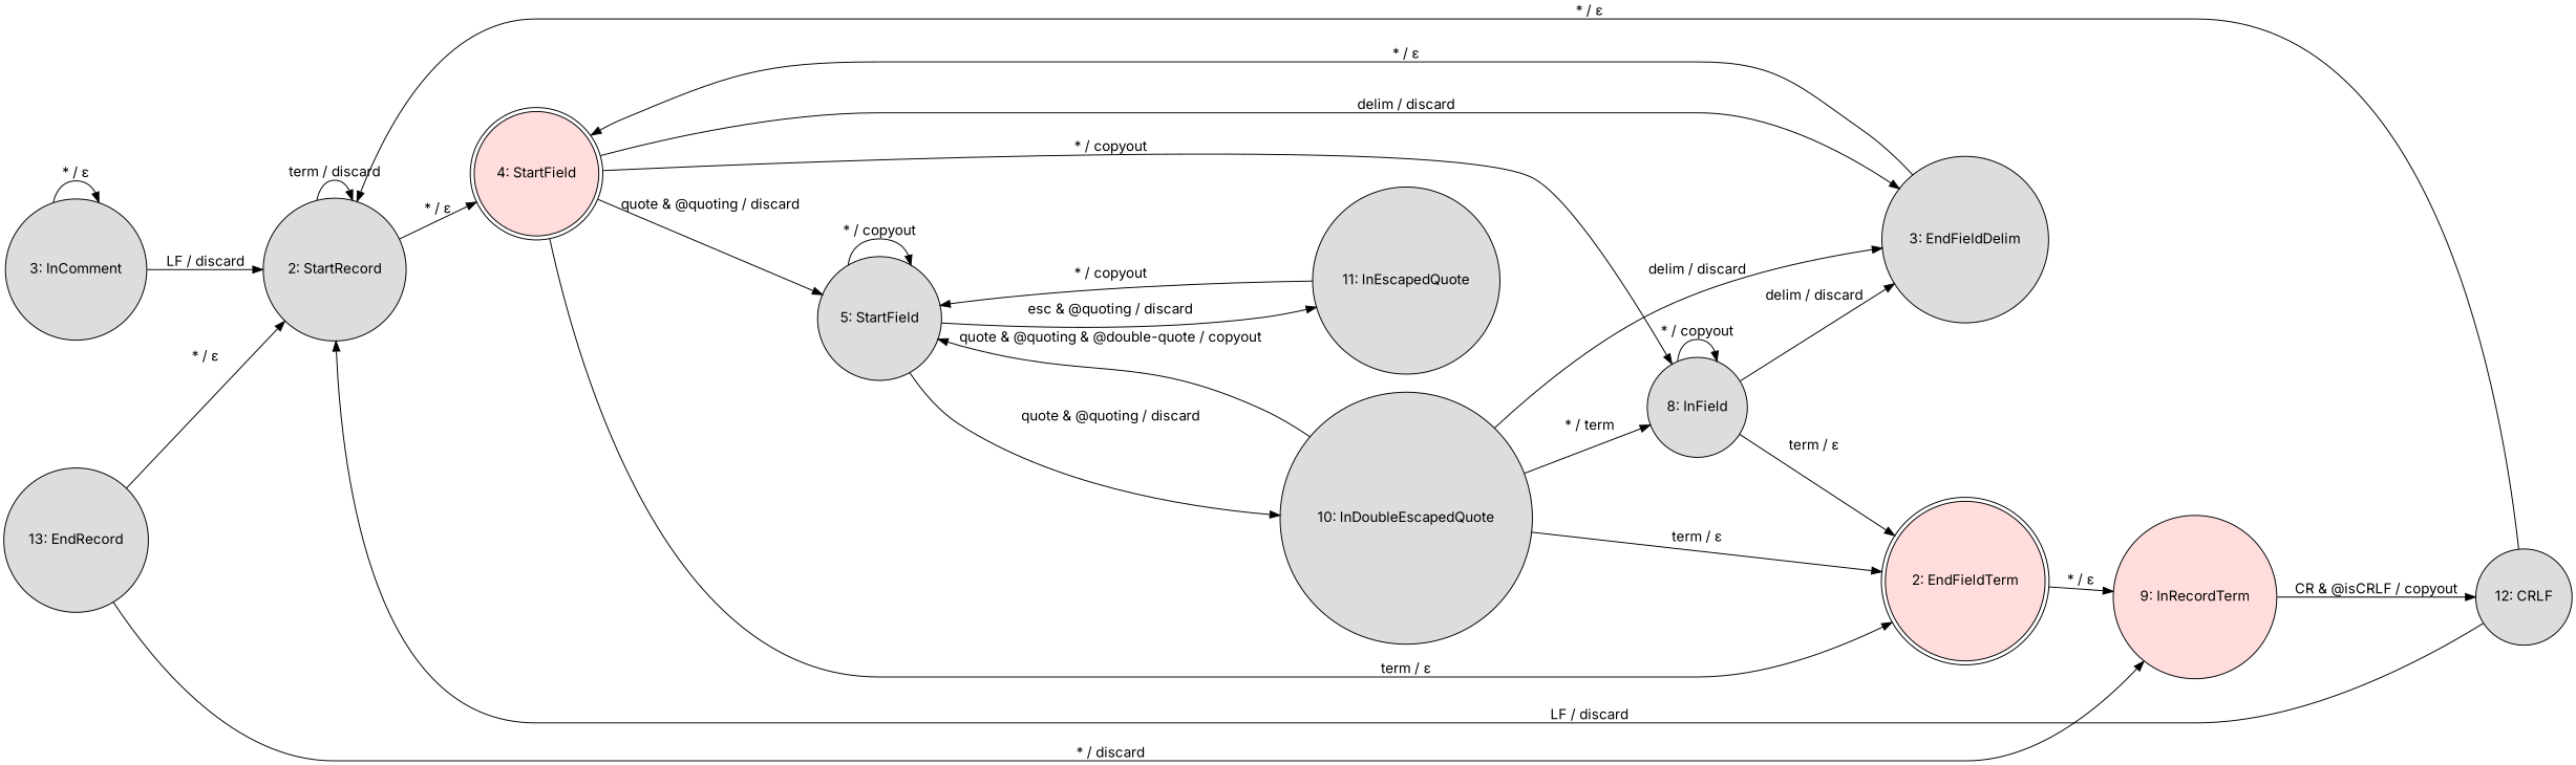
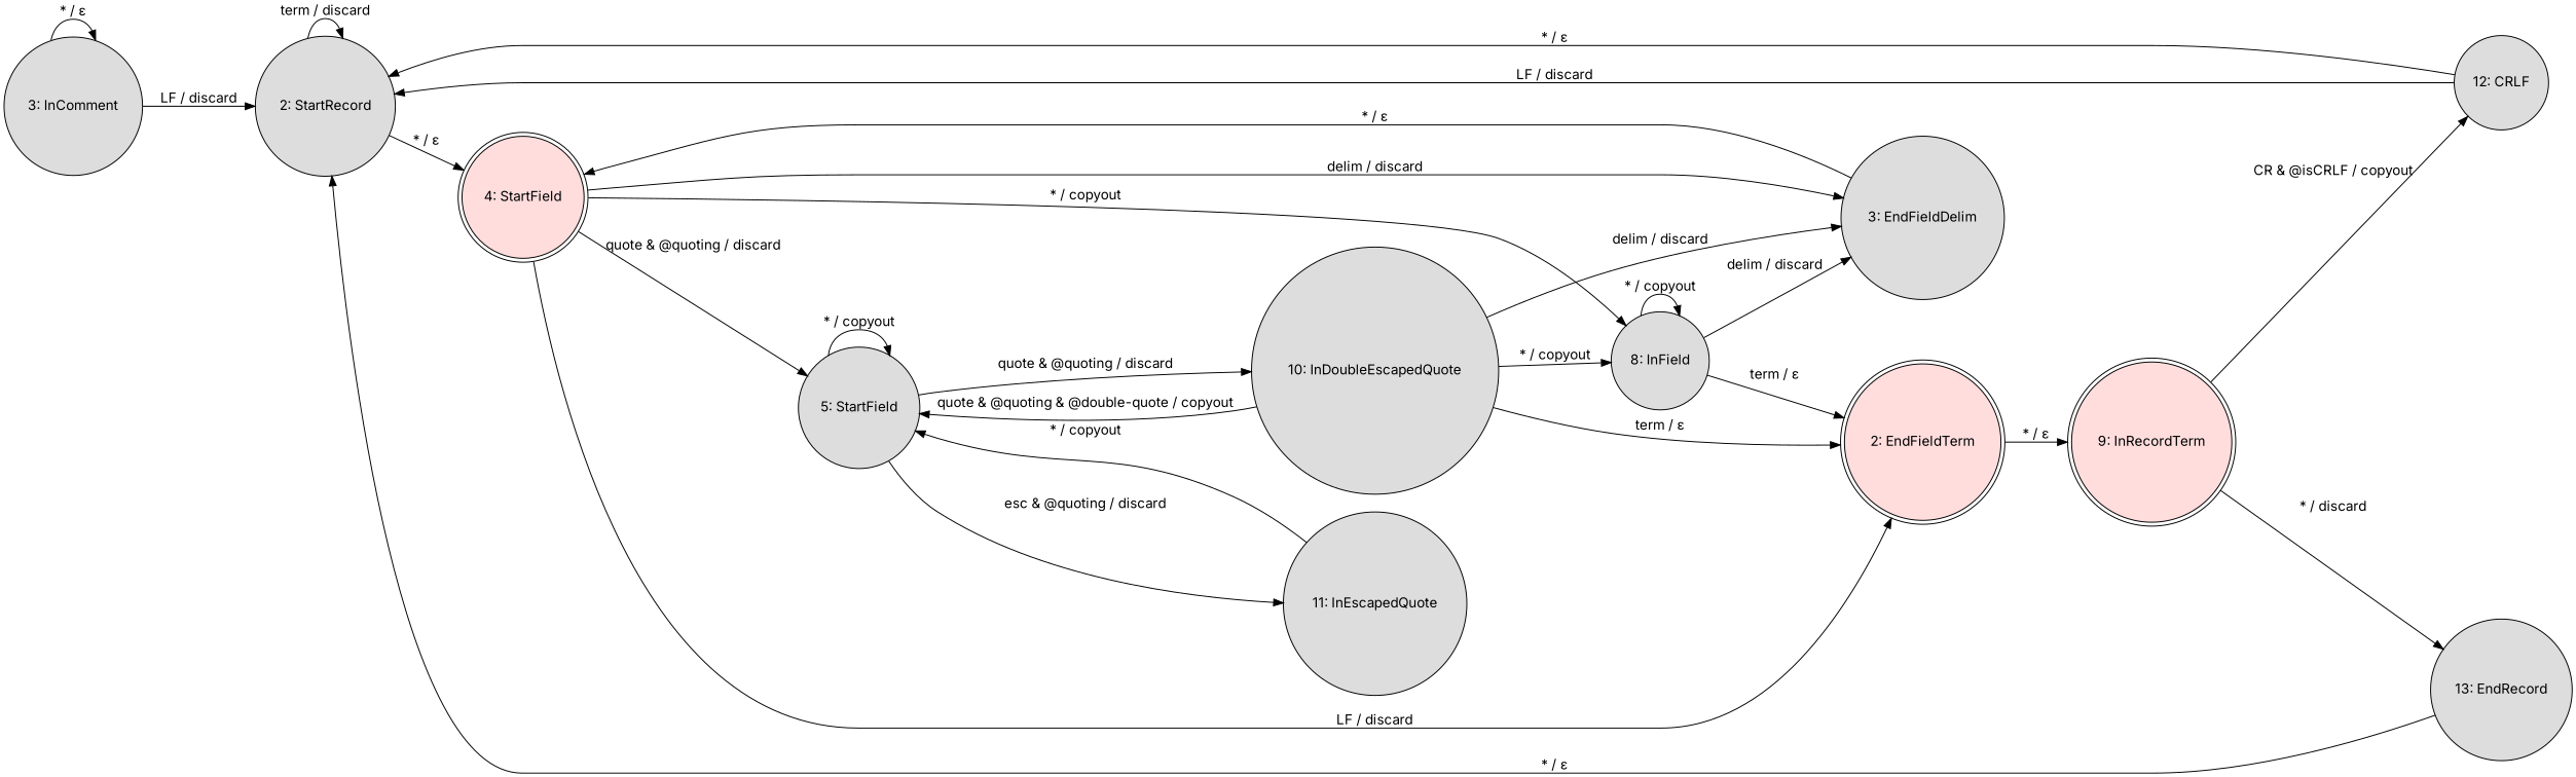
  digraph {
    fontname=Inter
    rankdir=LR
    node [fillcolor="#dddddd" fontname=Inter shape=circle style=filled]
    edge [fontname=Inter]
    n1 [label="2: StartRecord"]
    n2 [fillcolor="#ffdddd" label="4: StartField" shape=doublecircle]
    n3 [label="3: InComment"]
    n4 [label="8: InField"]
    n5 [label="5: StartField"]
    n6 [label="3: EndFieldDelim"]
    n7 [fillcolor="#ffdddd" label="2: EndFieldTerm" shape=doublecircle]
    n8 [label="11: InEscapedQuote"]
    n9 [label="10: InDoubleEscapedQuote"]
-   n10 [fillcolor="#ffdddd" label="9: InRecordTerm"]
+   n10 [fillcolor="#ffdddd" label="9: InRecordTerm" shape=doublecircle]
    n11 [label="12: CRLF"]
    n12 [label="13: EndRecord"]
    n1 -> n1 [label="term / discard"]
    n1 -> n2 [label="* / ε"]
    n2 -> n4 [label="* / copyout"]
    n2 -> n5 [label="quote & @quoting / discard"]
    n2 -> n6 [label="delim / discard"]
-   n2 -> n7 [label="term / ε"]
+   n2 -> n7 [label="LF / discard"]
    n3 -> n1 [label="LF / discard"]
    n3 -> n3 [label="* / ε"]
    n4 -> n4 [label="* / copyout"]
    n4 -> n6 [label="delim / discard"]
    n4 -> n7 [label="term / ε"]
    n5 -> n5 [label="* / copyout"]
    n5 -> n8 [label="esc & @quoting / discard"]
    n5 -> n9 [label="quote & @quoting / discard"]
    n6 -> n2 [label="* / ε"]
    n7 -> n10 [label="* / ε"]
    n8 -> n5 [label="* / copyout"]
-   n9 -> n4 [label="* / term"]
+   n9 -> n4 [label="* / copyout"]
    n9 -> n5 [label="quote & @quoting & @double-quote / copyout"]
    n9 -> n6 [label="delim / discard"]
    n9 -> n7 [label="term / ε"]
    n10 -> n11 [label="CR & @isCRLF / copyout"]
-   n12 -> n10 [label="* / discard"]
+   n10 -> n12 [label="* / discard"]
    n11 -> n1 [label="* / ε"]
    n11 -> n1 [label="LF / discard"]
    n12 -> n1 [label="* / ε"]
  }
